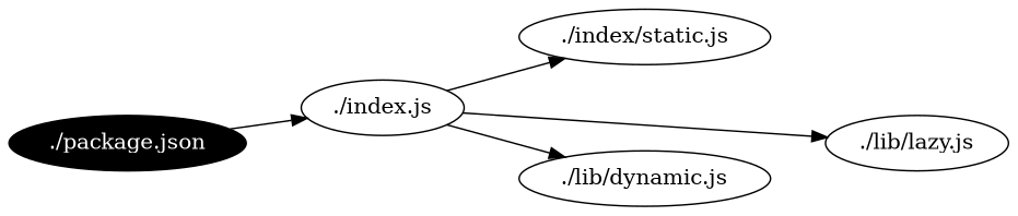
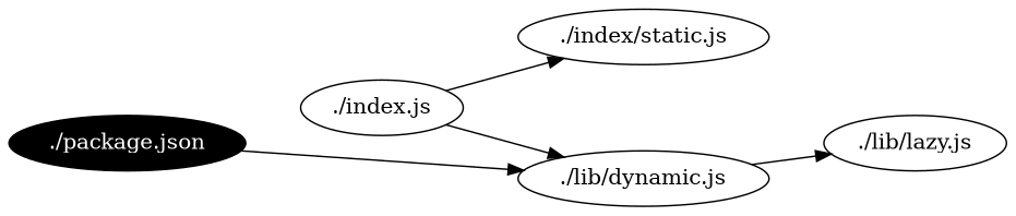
  digraph {
    rankdir=LR
    "./package.json" [fillcolor=black fontcolor=white style=filled]
    "./index.js"
    n3 [label="./index/static.js"]
    "./lib/dynamic.js"
    "./lib/lazy.js"
-   "./package.json" -> "./index.js"
+   "./package.json" -> "./lib/dynamic.js"
    "./index.js" -> n3
    "./index.js" -> "./lib/dynamic.js"
-   "./index.js" -> "./lib/lazy.js"
+   "./lib/dynamic.js" -> "./lib/lazy.js"
  }
